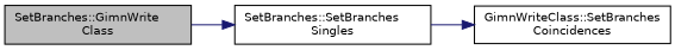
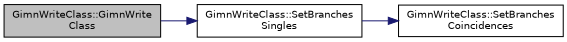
  digraph {
    rankdir=LR
    node [color=black fillcolor=white fontname=Helvetica fontsize=10 shape=record style=filled]
    edge [color=midnightblue fontname=Helvetica fontsize=10 labelfontname=Helvetica labelfontsize=10 style=solid]
-   n1 [fillcolor=grey75 fontcolor=black height=0.2 label="SetBranches::GimnWrite\lClass" width=0.4]
-   n2 [height=0.2 label="SetBranches::SetBranches\lSingles" width=0.4]
+   n1 [fillcolor=grey75 fontcolor=black height=0.2 label="GimnWriteClass::GimnWrite\lClass" width=0.4]
+   n2 [height=0.2 label="GimnWriteClass::SetBranches\lSingles" width=0.4]
    n3 [height=0.2 label="GimnWriteClass::SetBranches\lCoincidences" width=0.4]
    n1 -> n2
    n2 -> n3
  }
